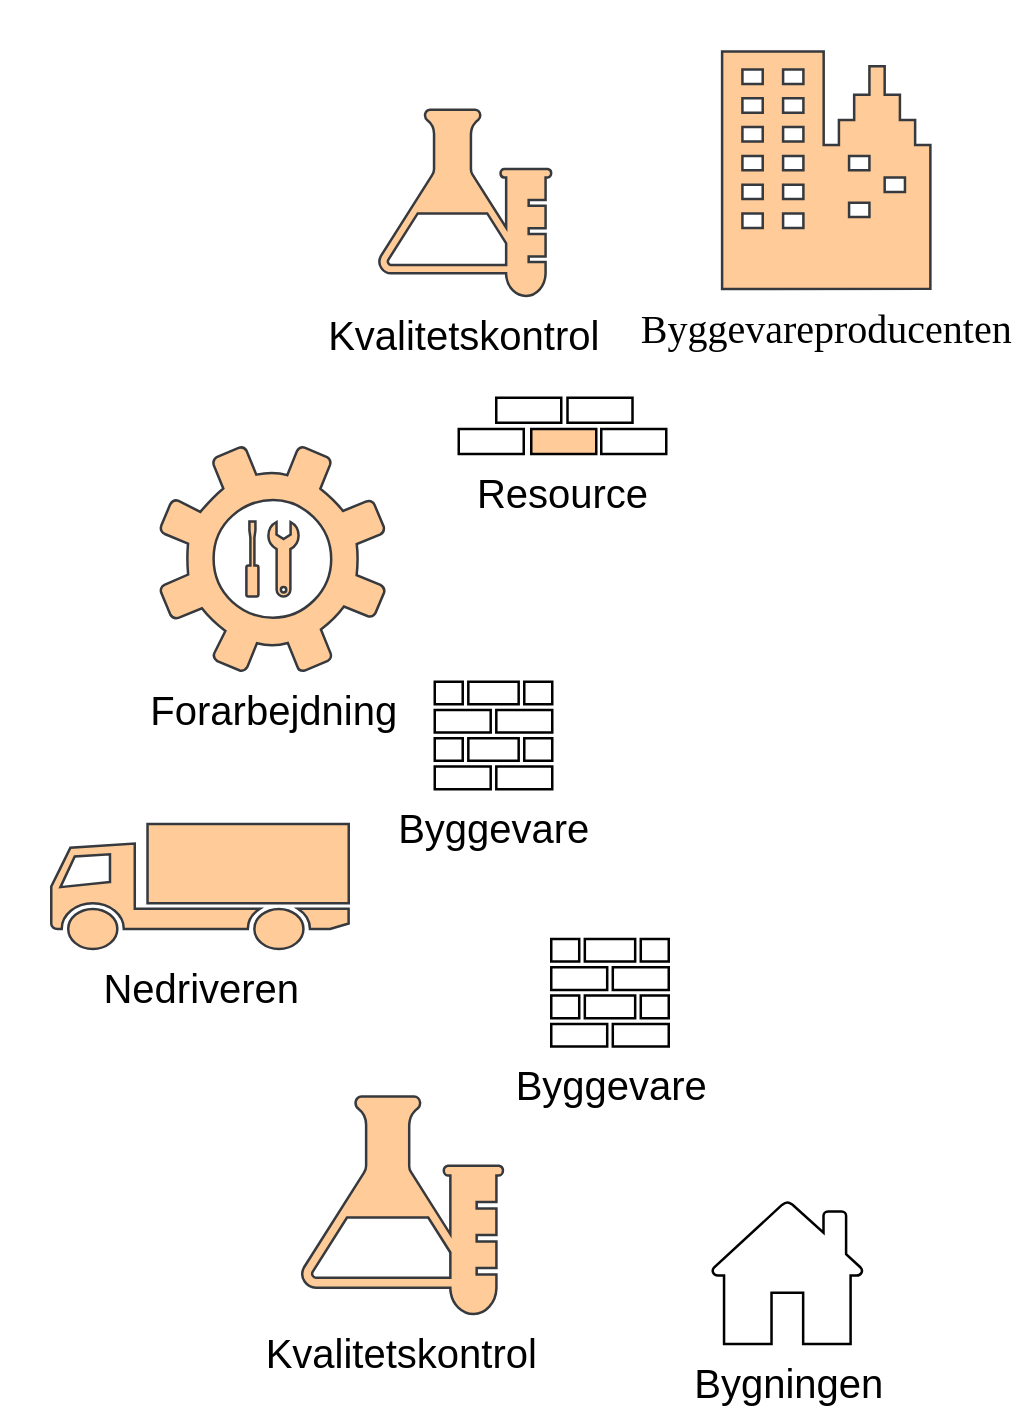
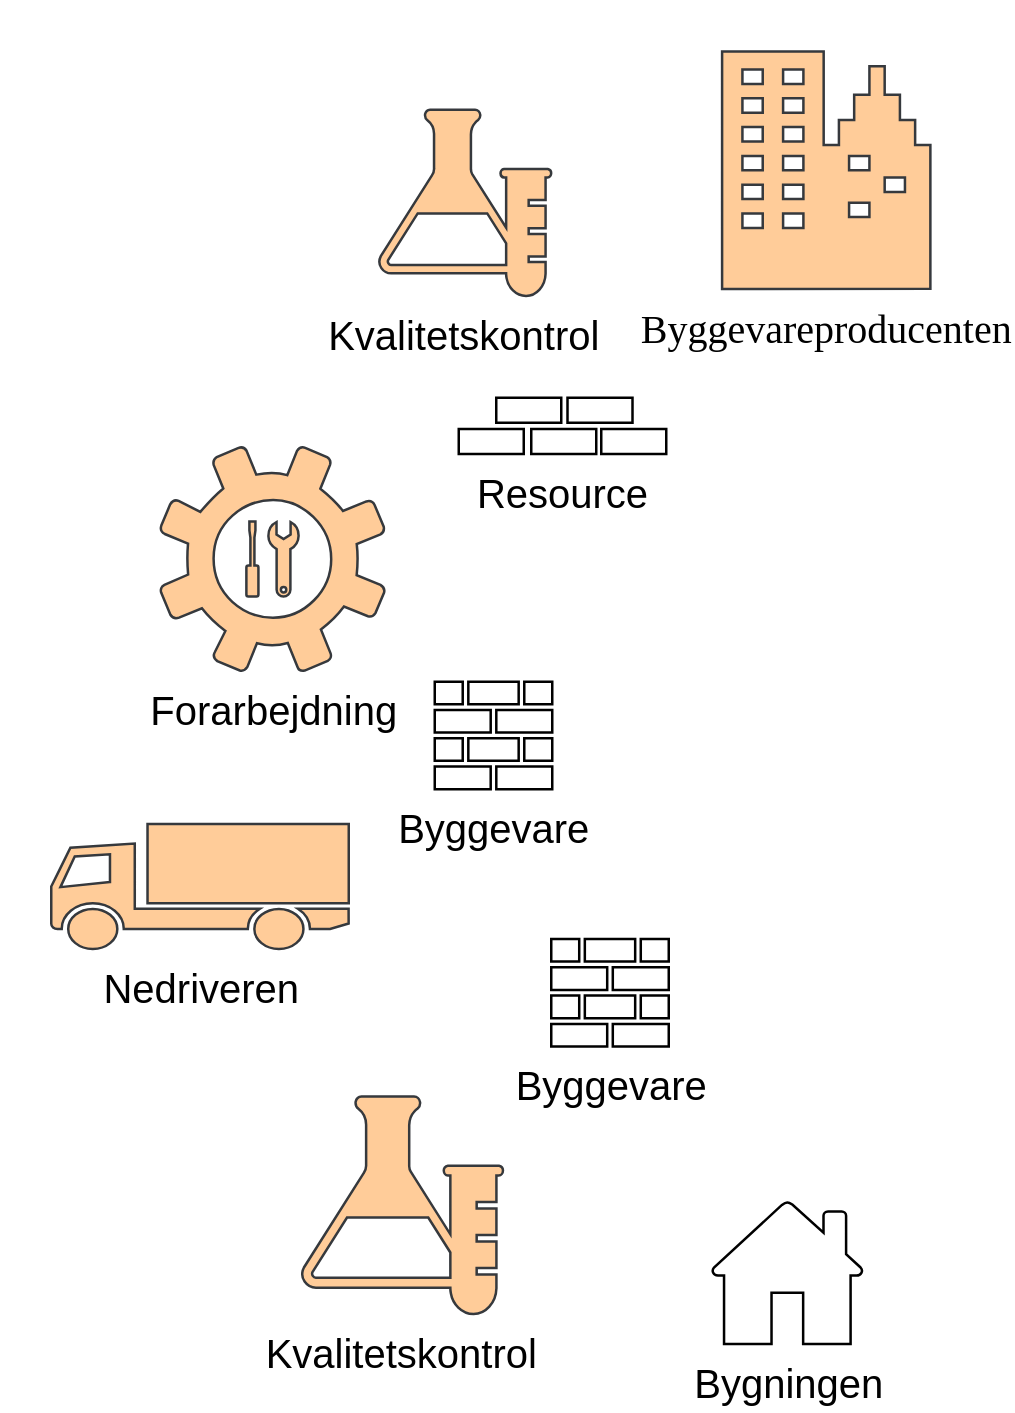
  <mxCell id="0" />
  <mxCell id="1" parent="0" />
  <mxCell id="2" value="&lt;font style=&quot;font-size: 16px&quot;&gt;Byggevareproducenten&lt;/font&gt;" style="shadow=0;dashed=0;html=1;labelPosition=center;verticalLabelPosition=bottom;verticalAlign=top;shape=mxgraph.office.concepts.on_premises;rounded=0;comic=0;fontFamily=Verdana;fontSize=14;fillColor=#ffcc99;strokeColor=#36393d;labelBackgroundColor=default;" parent="1" vertex="1"><mxGeometry x="288.34" y="20" width="83.31" height="95" as="geometry" /></mxCell>
  <mxCell id="3" value="&lt;span style=&quot;font-size: 16px&quot;&gt;Kvalitetskontrol&lt;/span&gt;" style="sketch=0;pointerEvents=1;shadow=0;dashed=0;html=1;labelPosition=center;verticalLabelPosition=bottom;verticalAlign=top;outlineConnect=0;align=center;shape=mxgraph.office.concepts.lab;labelBackgroundColor=default;fillColor=#ffcc99;strokeColor=#36393d;" parent="1" vertex="1"><mxGeometry x="150" y="43.3" width="70" height="74.47" as="geometry" /></mxCell>
  <mxCell id="4" value="&lt;font style=&quot;font-size: 16px&quot;&gt;Bygningen&lt;/font&gt;" style="sketch=0;pointerEvents=1;shadow=0;dashed=0;html=1;labelPosition=center;verticalLabelPosition=bottom;verticalAlign=top;outlineConnect=0;align=center;shape=mxgraph.office.concepts.home;labelBackgroundColor=default;" parent="1" vertex="1"><mxGeometry x="284" y="480" width="61" height="57" as="geometry" /></mxCell>
  <mxCell id="5" value="&lt;font style=&quot;font-size: 16px&quot;&gt;Nedriveren&lt;/font&gt;" style="shape=mxgraph.signs.transportation.truck_1;html=1;pointerEvents=1;verticalLabelPosition=bottom;verticalAlign=top;align=center;sketch=0;labelBackgroundColor=default;fillColor=#ffcc99;strokeColor=#36393d;" parent="1" vertex="1"><mxGeometry x="20" y="329" width="119" height="50" as="geometry" /></mxCell>
  <mxCell id="6" value="" style="sketch=0;pointerEvents=1;shadow=0;dashed=0;html=1;labelPosition=center;verticalLabelPosition=bottom;verticalAlign=top;outlineConnect=0;align=center;shape=mxgraph.office.concepts.maintenance;fontSize=16;fillColor=#ffcc99;strokeColor=#36393d;" parent="1" vertex="1"><mxGeometry x="98.05" y="208" width="20.89" height="30" as="geometry" /></mxCell>
  <mxCell id="7" value="Forarbejdning" style="sketch=0;pointerEvents=1;shadow=0;dashed=0;html=1;labelPosition=center;verticalLabelPosition=bottom;verticalAlign=top;outlineConnect=0;align=center;shape=mxgraph.office.concepts.settings;fontSize=16;labelBackgroundColor=default;fillColor=#ffcc99;strokeColor=#36393d;" parent="1" vertex="1"><mxGeometry x="63.5" y="178" width="90" height="90" as="geometry" /></mxCell>
  <mxCell id="8" value="&lt;font style=&quot;font-size: 16px&quot;&gt;Byggevare&lt;/font&gt;" style="sketch=0;pointerEvents=1;shadow=0;dashed=0;html=1;labelPosition=center;verticalLabelPosition=bottom;verticalAlign=top;outlineConnect=0;align=center;shape=mxgraph.office.concepts.firewall;labelBackgroundColor=default;" parent="1" vertex="1"><mxGeometry x="173.4" y="272.06" width="47" height="43" as="geometry" /></mxCell>
- <mxCell id="9" value="Resource" style="rounded=0;whiteSpace=wrap;html=1;labelBackgroundColor=default;fontSize=16;labelPosition=center;verticalLabelPosition=bottom;align=center;verticalAlign=top;fillColor=#ffcc99;" parent="1" vertex="1"><mxGeometry x="212" y="171" width="26" height="10" as="geometry" /></mxCell>
+ <mxCell id="9" value="Resource" style="rounded=0;whiteSpace=wrap;html=1;labelBackgroundColor=default;fontSize=16;labelPosition=center;verticalLabelPosition=bottom;align=center;verticalAlign=top;" parent="1" vertex="1"><mxGeometry x="212" y="171" width="26" height="10" as="geometry" /></mxCell>
  <mxCell id="10" value="&lt;span style=&quot;font-size: 16px&quot;&gt;Kvalitetskontrol&lt;/span&gt;" style="sketch=0;pointerEvents=1;shadow=0;dashed=0;html=1;labelPosition=center;verticalLabelPosition=bottom;verticalAlign=top;outlineConnect=0;align=center;shape=mxgraph.office.concepts.lab;labelBackgroundColor=default;fillColor=#ffcc99;strokeColor=#36393d;" parent="1" vertex="1"><mxGeometry x="118.94" y="438" width="81.78" height="87" as="geometry" /></mxCell>
  <mxCell id="11" value="&lt;font style=&quot;font-size: 16px&quot;&gt;Byggevare&lt;/font&gt;" style="sketch=0;pointerEvents=1;shadow=0;dashed=0;html=1;labelPosition=center;verticalLabelPosition=bottom;verticalAlign=top;outlineConnect=0;align=center;shape=mxgraph.office.concepts.firewall;labelBackgroundColor=default;" parent="1" vertex="1"><mxGeometry x="220" y="375" width="47" height="43" as="geometry" /></mxCell>
  <mxCell id="12" value="" style="rounded=0;whiteSpace=wrap;html=1;labelBackgroundColor=default;fontSize=16;labelPosition=center;verticalLabelPosition=bottom;align=center;verticalAlign=top;" parent="1" vertex="1"><mxGeometry x="240" y="171" width="26" height="10" as="geometry" /></mxCell>
  <mxCell id="13" value="" style="rounded=0;whiteSpace=wrap;html=1;labelBackgroundColor=default;fontSize=16;labelPosition=center;verticalLabelPosition=bottom;align=center;verticalAlign=top;" parent="1" vertex="1"><mxGeometry x="226.5" y="158.5" width="26" height="10" as="geometry" /></mxCell>
  <mxCell id="14" value="" style="rounded=0;whiteSpace=wrap;html=1;labelBackgroundColor=default;fontSize=16;labelPosition=center;verticalLabelPosition=bottom;align=center;verticalAlign=top;" parent="1" vertex="1"><mxGeometry x="183" y="171" width="26" height="10" as="geometry" /></mxCell>
  <mxCell id="15" value="" style="rounded=0;whiteSpace=wrap;html=1;labelBackgroundColor=default;fontSize=16;labelPosition=center;verticalLabelPosition=bottom;align=center;verticalAlign=top;" parent="1" vertex="1"><mxGeometry x="198" y="158.5" width="26" height="10" as="geometry" /></mxCell>
